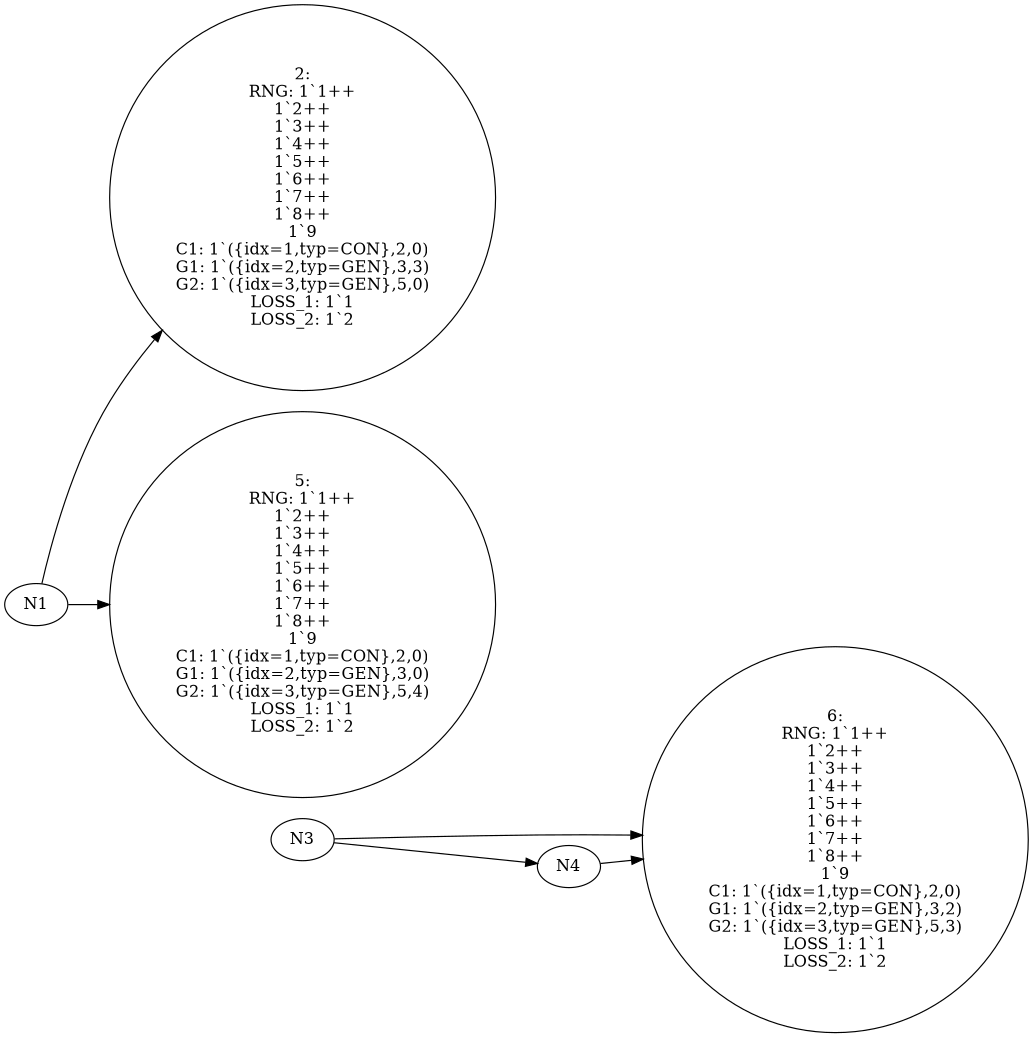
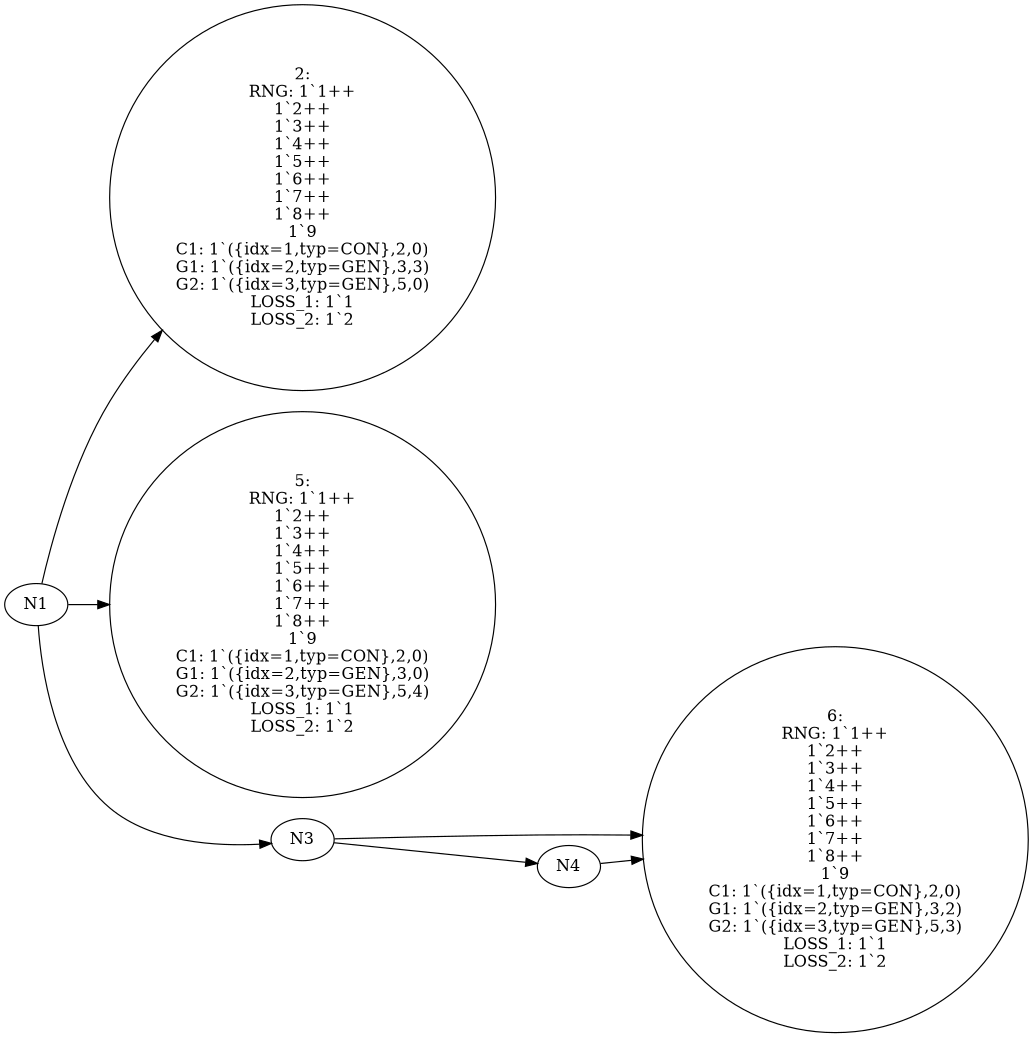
  digraph {
    rankdir=LR
    n1 [label="2:\nRNG: 1`1++\n1`2++\n1`3++\n1`4++\n1`5++\n1`6++\n1`7++\n1`8++\n1`9\nC1: 1`({idx=1,typ=CON},2,0)\nG1: 1`({idx=2,typ=GEN},3,3)\nG2: 1`({idx=3,typ=GEN},5,0)\nLOSS_1: 1`1\nLOSS_2: 1`2\n"]
    n2 [label="5:\nRNG: 1`1++\n1`2++\n1`3++\n1`4++\n1`5++\n1`6++\n1`7++\n1`8++\n1`9\nC1: 1`({idx=1,typ=CON},2,0)\nG1: 1`({idx=2,typ=GEN},3,0)\nG2: 1`({idx=3,typ=GEN},5,4)\nLOSS_1: 1`1\nLOSS_2: 1`2\n"]
    n3 [label="6:\nRNG: 1`1++\n1`2++\n1`3++\n1`4++\n1`5++\n1`6++\n1`7++\n1`8++\n1`9\nC1: 1`({idx=1,typ=CON},2,0)\nG1: 1`({idx=2,typ=GEN},3,2)\nG2: 1`({idx=3,typ=GEN},5,3)\nLOSS_1: 1`1\nLOSS_2: 1`2\n"]
    N1
    N3
    N4
    N1 -> n1
    N1 -> n2
+   N1 -> N3
    N3 -> n3
    N3 -> N4
    N4 -> n3
  }
